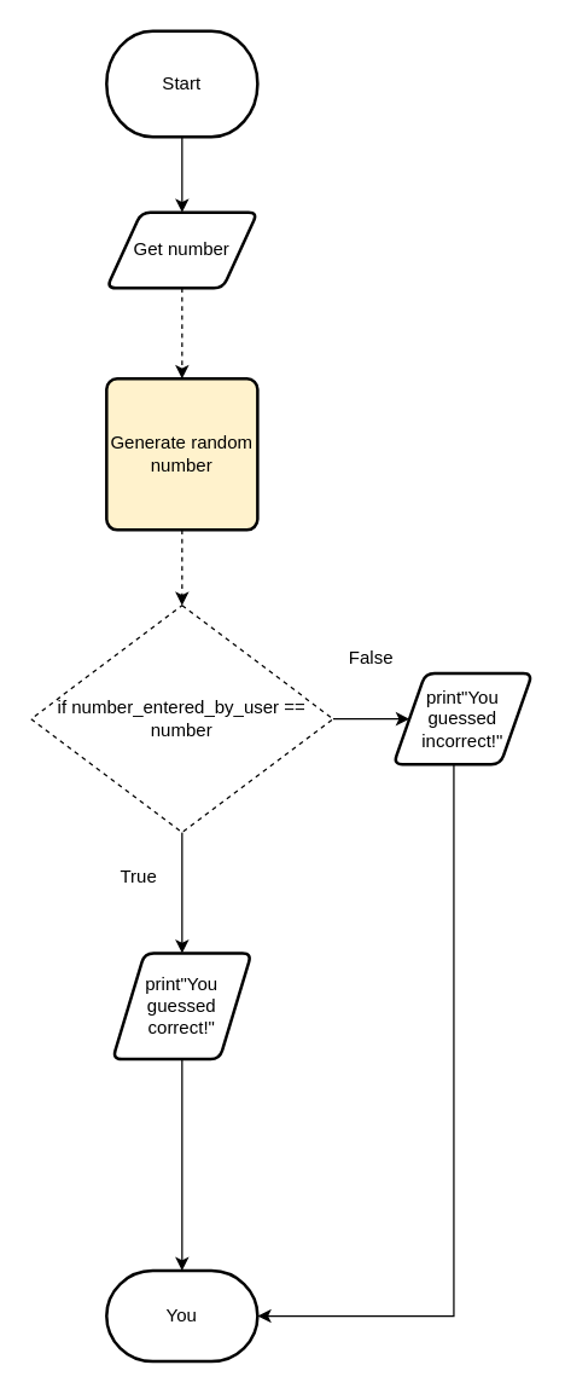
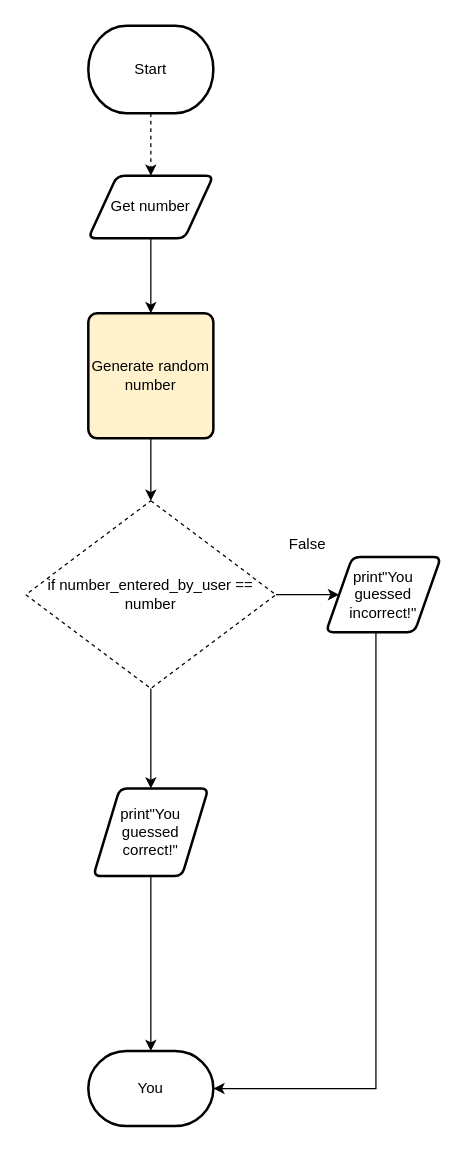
  <mxCell id="0" />
  <mxCell id="1" parent="0" />
- <mxCell id="2" style="edgeStyle=orthogonalEdgeStyle;rounded=0;html=1;exitX=0.5;exitY=1;exitDx=0;exitDy=0;entryX=0.5;entryY=0;entryDx=0;entryDy=0;dashed=1;" edge="1" parent="1" source="3" target="17"><mxGeometry relative="1" as="geometry" /></mxCell>
+ <mxCell id="2" style="edgeStyle=orthogonalEdgeStyle;rounded=0;html=1;exitX=0.5;exitY=1;exitDx=0;exitDy=0;entryX=0.5;entryY=0;entryDx=0;entryDy=0;" edge="1" parent="1" source="3" target="17"><mxGeometry relative="1" as="geometry" /></mxCell>
  <mxCell id="3" value="Get number" style="shape=parallelogram;html=1;strokeWidth=2;perimeter=parallelogramPerimeter;whiteSpace=wrap;rounded=1;arcSize=12;size=0.23;" parent="1" vertex="1"><mxGeometry x="70" y="140" width="100" height="50" as="geometry" /></mxCell>
- <mxCell id="4" style="edgeStyle=orthogonalEdgeStyle;rounded=0;html=1;entryX=0.5;entryY=0;entryDx=0;entryDy=0;" edge="1" parent="1" source="5" target="3"><mxGeometry relative="1" as="geometry" /></mxCell>
+ <mxCell id="4" style="edgeStyle=orthogonalEdgeStyle;rounded=0;html=1;entryX=0.5;entryY=0;entryDx=0;entryDy=0;dashed=1;" edge="1" parent="1" source="5" target="3"><mxGeometry relative="1" as="geometry" /></mxCell>
  <mxCell id="5" value="Start" style="strokeWidth=2;html=1;shape=mxgraph.flowchart.terminator;whiteSpace=wrap;" parent="1" vertex="1"><mxGeometry x="70" y="20" width="100" height="70" as="geometry" /></mxCell>
  <mxCell id="6" value="You" style="strokeWidth=2;html=1;shape=mxgraph.flowchart.terminator;whiteSpace=wrap;" parent="1" vertex="1"><mxGeometry x="70" y="840" width="100" height="60" as="geometry" /></mxCell>
  <mxCell id="7" style="edgeStyle=orthogonalEdgeStyle;rounded=0;html=1;entryX=0.5;entryY=0;entryDx=0;entryDy=0;entryPerimeter=0;" edge="1" parent="1" source="8" target="6"><mxGeometry relative="1" as="geometry" /></mxCell>
  <mxCell id="8" value="print&quot;You guessed correct!&quot;" style="shape=parallelogram;html=1;strokeWidth=2;perimeter=parallelogramPerimeter;whiteSpace=wrap;rounded=1;arcSize=12;size=0.23;" parent="1" vertex="1"><mxGeometry x="74" y="630" width="92" height="70" as="geometry" /></mxCell>
  <mxCell id="9" style="edgeStyle=orthogonalEdgeStyle;rounded=0;html=1;entryX=1;entryY=0.5;entryDx=0;entryDy=0;entryPerimeter=0;" edge="1" parent="1" source="10" target="6"><mxGeometry relative="1" as="geometry"><Array as="points"><mxPoint x="300" y="870" /></Array></mxGeometry></mxCell>
  <mxCell id="10" value="print&quot;You guessed incorrect!&quot;" style="shape=parallelogram;html=1;strokeWidth=2;perimeter=parallelogramPerimeter;whiteSpace=wrap;rounded=1;arcSize=12;size=0.23;" parent="1" vertex="1"><mxGeometry x="260" y="445" width="92" height="60" as="geometry" /></mxCell>
  <mxCell id="11" style="edgeStyle=none;html=1;entryX=0.5;entryY=0;entryDx=0;entryDy=0;" parent="1" source="13" target="8" edge="1"><mxGeometry relative="1" as="geometry" /></mxCell>
  <mxCell id="12" style="edgeStyle=orthogonalEdgeStyle;html=1;entryX=0;entryY=0.5;entryDx=0;entryDy=0;" edge="1" parent="1" source="13" target="10"><mxGeometry relative="1" as="geometry" /></mxCell>
  <mxCell id="13" value="&lt;span&gt;if number_entered_by_user == number&lt;/span&gt;" style="rhombus;whiteSpace=wrap;html=1;dashed=1;" parent="1" vertex="1"><mxGeometry x="20" y="400" width="200" height="150" as="geometry" /></mxCell>
  <mxCell id="14" value="False" style="text;html=1;resizable=0;autosize=1;align=center;verticalAlign=middle;points=[];fillColor=none;strokeColor=none;rounded=0;" parent="1" vertex="1"><mxGeometry x="220" y="425" width="50" height="20" as="geometry" /></mxCell>
- <mxCell id="15" value="True" style="text;html=1;resizable=0;autosize=1;align=center;verticalAlign=middle;points=[];fillColor=none;strokeColor=none;rounded=0;" parent="1" vertex="1"><mxGeometry x="71" y="570" width="40" height="20" as="geometry" /></mxCell>
- <mxCell id="16" style="edgeStyle=orthogonalEdgeStyle;rounded=0;html=1;entryX=0.5;entryY=0;entryDx=0;entryDy=0;dashed=1;" edge="1" parent="1" source="17" target="13"><mxGeometry relative="1" as="geometry" /></mxCell>
+ <mxCell id="16" style="edgeStyle=orthogonalEdgeStyle;rounded=0;html=1;entryX=0.5;entryY=0;entryDx=0;entryDy=0;" edge="1" parent="1" source="17" target="13"><mxGeometry relative="1" as="geometry" /></mxCell>
  <mxCell id="17" value="Generate random number" style="rounded=1;whiteSpace=wrap;html=1;absoluteArcSize=1;arcSize=14;strokeWidth=2;fillColor=#fff2cc;" vertex="1" parent="1"><mxGeometry x="70" y="250" width="100" height="100" as="geometry" /></mxCell>
